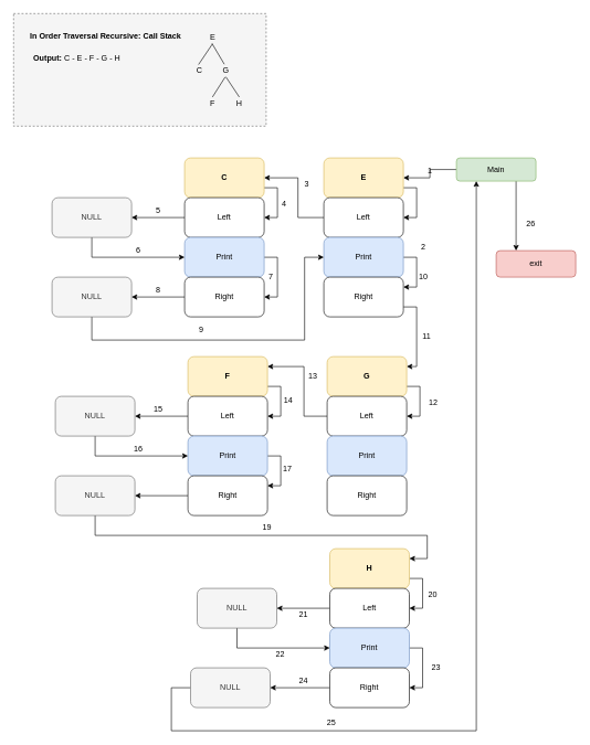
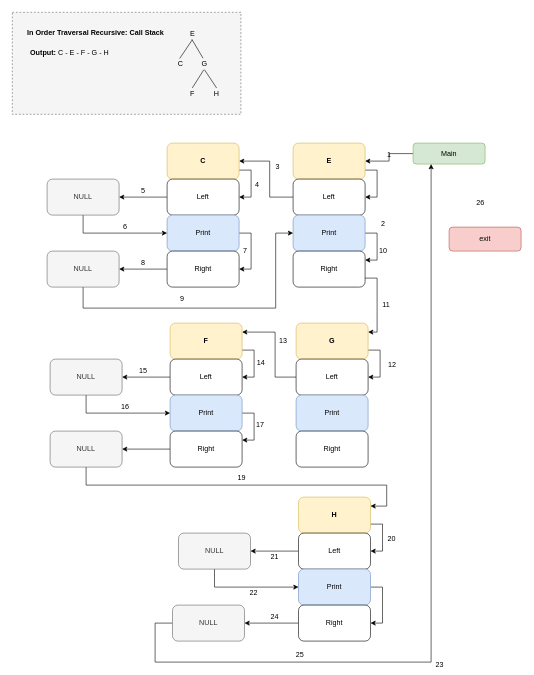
  <mxCell id="0" />
  <mxCell id="1" parent="0" />
  <mxCell id="2" value="" style="rounded=0;whiteSpace=wrap;html=1;fontSize=18;align=left;fillColor=#f5f5f5;dashed=1;strokeColor=#666666;fontColor=#333333;" vertex="1" parent="1"><mxGeometry x="20" y="20" width="381" height="170" as="geometry" /></mxCell>
  <mxCell id="3" value="" style="edgeStyle=orthogonalEdgeStyle;rounded=0;orthogonalLoop=1;jettySize=auto;html=1;" edge="1" parent="1" source="5" target="7"><mxGeometry relative="1" as="geometry" /></mxCell>
- <mxCell id="4" style="edgeStyle=orthogonalEdgeStyle;rounded=0;orthogonalLoop=1;jettySize=auto;html=1;exitX=0.75;exitY=1;exitDx=0;exitDy=0;entryX=0.25;entryY=0;entryDx=0;entryDy=0;" edge="1" parent="1" source="5" target="81"><mxGeometry relative="1" as="geometry"><mxPoint x="777.667" y="368" as="targetPoint" /></mxGeometry></mxCell>
  <mxCell id="5" value="Main" style="rounded=1;whiteSpace=wrap;html=1;fillColor=#d5e8d4;strokeColor=#82b366;" vertex="1" parent="1"><mxGeometry x="688" y="238" width="120" height="35" as="geometry" /></mxCell>
  <mxCell id="6" style="edgeStyle=orthogonalEdgeStyle;rounded=0;orthogonalLoop=1;jettySize=auto;html=1;exitX=1;exitY=0.75;exitDx=0;exitDy=0;entryX=1;entryY=0.5;entryDx=0;entryDy=0;" edge="1" parent="1" source="7" target="9"><mxGeometry relative="1" as="geometry" /></mxCell>
  <mxCell id="7" value="E" style="rounded=1;whiteSpace=wrap;html=1;fontStyle=1;fillColor=#fff2cc;strokeColor=#d6b656;" vertex="1" parent="1"><mxGeometry x="488" y="238" width="120" height="60" as="geometry" /></mxCell>
  <mxCell id="8" style="edgeStyle=orthogonalEdgeStyle;rounded=0;orthogonalLoop=1;jettySize=auto;html=1;entryX=1;entryY=0.5;entryDx=0;entryDy=0;" edge="1" parent="1" source="9" target="15"><mxGeometry relative="1" as="geometry"><Array as="points"><mxPoint x="449" y="328" /><mxPoint x="449" y="268" /></Array></mxGeometry></mxCell>
  <mxCell id="9" value="Left" style="rounded=1;whiteSpace=wrap;html=1;" vertex="1" parent="1"><mxGeometry x="488" y="298" width="120" height="60" as="geometry" /></mxCell>
  <mxCell id="10" style="edgeStyle=orthogonalEdgeStyle;rounded=0;orthogonalLoop=1;jettySize=auto;html=1;entryX=1;entryY=0.25;entryDx=0;entryDy=0;exitX=1;exitY=0.5;exitDx=0;exitDy=0;" edge="1" parent="1" source="11" target="13"><mxGeometry relative="1" as="geometry" /></mxCell>
  <mxCell id="11" value="Print" style="rounded=1;whiteSpace=wrap;html=1;fillColor=#dae8fc;strokeColor=#6c8ebf;" vertex="1" parent="1"><mxGeometry x="488" y="358" width="120" height="60" as="geometry" /></mxCell>
  <mxCell id="12" style="edgeStyle=orthogonalEdgeStyle;rounded=0;orthogonalLoop=1;jettySize=auto;html=1;entryX=1;entryY=0.25;entryDx=0;entryDy=0;exitX=1;exitY=0.75;exitDx=0;exitDy=0;" edge="1" parent="1" source="13" target="28"><mxGeometry relative="1" as="geometry"><mxPoint x="488" y="578" as="targetPoint" /><Array as="points"><mxPoint x="628" y="463" /><mxPoint x="628" y="553" /></Array></mxGeometry></mxCell>
  <mxCell id="13" value="Right" style="rounded=1;whiteSpace=wrap;html=1;" vertex="1" parent="1"><mxGeometry x="488" y="418" width="120" height="60" as="geometry" /></mxCell>
  <mxCell id="14" style="edgeStyle=orthogonalEdgeStyle;rounded=0;orthogonalLoop=1;jettySize=auto;html=1;exitX=1;exitY=0.75;exitDx=0;exitDy=0;entryX=1;entryY=0.5;entryDx=0;entryDy=0;" edge="1" parent="1" source="15" target="17"><mxGeometry relative="1" as="geometry" /></mxCell>
  <mxCell id="15" value="C" style="rounded=1;whiteSpace=wrap;html=1;fontStyle=1;fillColor=#fff2cc;strokeColor=#d6b656;" vertex="1" parent="1"><mxGeometry x="278" y="238" width="120" height="60" as="geometry" /></mxCell>
  <mxCell id="16" value="" style="edgeStyle=orthogonalEdgeStyle;rounded=0;orthogonalLoop=1;jettySize=auto;html=1;" edge="1" parent="1" source="17" target="24"><mxGeometry relative="1" as="geometry" /></mxCell>
  <mxCell id="17" value="Left" style="rounded=1;whiteSpace=wrap;html=1;" vertex="1" parent="1"><mxGeometry x="278" y="298" width="120" height="60" as="geometry" /></mxCell>
  <mxCell id="18" style="edgeStyle=orthogonalEdgeStyle;rounded=0;orthogonalLoop=1;jettySize=auto;html=1;entryX=1;entryY=0.5;entryDx=0;entryDy=0;exitX=1;exitY=0.5;exitDx=0;exitDy=0;" edge="1" parent="1" source="19" target="21"><mxGeometry relative="1" as="geometry" /></mxCell>
  <mxCell id="19" value="Print" style="rounded=1;whiteSpace=wrap;html=1;fillColor=#dae8fc;strokeColor=#6c8ebf;" vertex="1" parent="1"><mxGeometry x="278" y="358" width="120" height="60" as="geometry" /></mxCell>
  <mxCell id="20" value="" style="edgeStyle=orthogonalEdgeStyle;rounded=0;orthogonalLoop=1;jettySize=auto;html=1;" edge="1" parent="1" source="21" target="26"><mxGeometry relative="1" as="geometry" /></mxCell>
  <mxCell id="21" value="Right" style="rounded=1;whiteSpace=wrap;html=1;" vertex="1" parent="1"><mxGeometry x="278" y="418" width="120" height="60" as="geometry" /></mxCell>
  <mxCell id="22" value="&lt;font style=&quot;font-size: 12px&quot;&gt;In Order Traversal Recursive: Call Stack&lt;/font&gt;" style="text;html=1;align=left;verticalAlign=middle;resizable=0;points=[];autosize=1;strokeColor=none;fontStyle=1;fontSize=18;" vertex="1" parent="1"><mxGeometry x="43" y="39" width="238" height="28" as="geometry" /></mxCell>
  <mxCell id="23" style="edgeStyle=orthogonalEdgeStyle;rounded=0;orthogonalLoop=1;jettySize=auto;html=1;entryX=0;entryY=0.5;entryDx=0;entryDy=0;exitX=0.5;exitY=1;exitDx=0;exitDy=0;" edge="1" parent="1" source="24" target="19"><mxGeometry relative="1" as="geometry" /></mxCell>
  <mxCell id="24" value="NULL" style="rounded=1;whiteSpace=wrap;html=1;fillColor=#f5f5f5;strokeColor=#666666;fontColor=#333333;" vertex="1" parent="1"><mxGeometry x="78" y="298" width="120" height="60" as="geometry" /></mxCell>
  <mxCell id="25" style="edgeStyle=orthogonalEdgeStyle;rounded=0;orthogonalLoop=1;jettySize=auto;html=1;entryX=0;entryY=0.5;entryDx=0;entryDy=0;exitX=0.5;exitY=1;exitDx=0;exitDy=0;" edge="1" parent="1" source="26" target="11"><mxGeometry relative="1" as="geometry"><Array as="points"><mxPoint x="138" y="513" /><mxPoint x="459" y="513" /><mxPoint x="459" y="388" /></Array></mxGeometry></mxCell>
  <mxCell id="26" value="NULL" style="rounded=1;whiteSpace=wrap;html=1;fillColor=#f5f5f5;strokeColor=#666666;fontColor=#333333;" vertex="1" parent="1"><mxGeometry x="78" y="418" width="120" height="60" as="geometry" /></mxCell>
  <mxCell id="27" style="edgeStyle=orthogonalEdgeStyle;rounded=0;orthogonalLoop=1;jettySize=auto;html=1;exitX=1;exitY=0.75;exitDx=0;exitDy=0;entryX=1;entryY=0.5;entryDx=0;entryDy=0;" edge="1" parent="1" source="28" target="30"><mxGeometry relative="1" as="geometry" /></mxCell>
  <mxCell id="28" value="G" style="rounded=1;whiteSpace=wrap;html=1;fontStyle=1;fillColor=#fff2cc;strokeColor=#d6b656;" vertex="1" parent="1"><mxGeometry x="493" y="538" width="120" height="60" as="geometry" /></mxCell>
  <mxCell id="29" style="edgeStyle=orthogonalEdgeStyle;rounded=0;orthogonalLoop=1;jettySize=auto;html=1;entryX=1;entryY=0.25;entryDx=0;entryDy=0;" edge="1" parent="1" source="30" target="44"><mxGeometry relative="1" as="geometry"><Array as="points"><mxPoint x="458" y="628" /><mxPoint x="458" y="553" /></Array></mxGeometry></mxCell>
  <mxCell id="30" value="Left" style="rounded=1;whiteSpace=wrap;html=1;" vertex="1" parent="1"><mxGeometry x="493" y="598" width="120" height="60" as="geometry" /></mxCell>
  <mxCell id="31" value="Print" style="rounded=1;whiteSpace=wrap;html=1;fillColor=#dae8fc;strokeColor=#6c8ebf;" vertex="1" parent="1"><mxGeometry x="493" y="658" width="120" height="60" as="geometry" /></mxCell>
  <mxCell id="32" value="Right" style="rounded=1;whiteSpace=wrap;html=1;" vertex="1" parent="1"><mxGeometry x="493" y="718" width="120" height="60" as="geometry" /></mxCell>
  <mxCell id="33" value="1" style="text;html=1;align=center;verticalAlign=middle;resizable=0;points=[];autosize=1;strokeColor=none;" vertex="1" parent="1"><mxGeometry x="638" y="248" width="20" height="20" as="geometry" /></mxCell>
  <mxCell id="34" value="2" style="text;html=1;align=center;verticalAlign=middle;resizable=0;points=[];autosize=1;strokeColor=none;" vertex="1" parent="1"><mxGeometry x="628" y="363" width="20" height="20" as="geometry" /></mxCell>
  <mxCell id="35" value="3" style="text;html=1;align=center;verticalAlign=middle;resizable=0;points=[];autosize=1;strokeColor=none;" vertex="1" parent="1"><mxGeometry x="452" y="268" width="20" height="20" as="geometry" /></mxCell>
  <mxCell id="36" value="4" style="text;html=1;align=center;verticalAlign=middle;resizable=0;points=[];autosize=1;strokeColor=none;" vertex="1" parent="1"><mxGeometry x="418" y="298" width="20" height="20" as="geometry" /></mxCell>
  <mxCell id="37" value="5" style="text;html=1;align=center;verticalAlign=middle;resizable=0;points=[];autosize=1;strokeColor=none;" vertex="1" parent="1"><mxGeometry x="228" y="308" width="20" height="20" as="geometry" /></mxCell>
  <mxCell id="38" value="6" style="text;html=1;align=center;verticalAlign=middle;resizable=0;points=[];autosize=1;strokeColor=none;" vertex="1" parent="1"><mxGeometry x="198" y="368" width="20" height="20" as="geometry" /></mxCell>
  <mxCell id="39" value="7" style="text;html=1;align=center;verticalAlign=middle;resizable=0;points=[];autosize=1;strokeColor=none;" vertex="1" parent="1"><mxGeometry x="398" y="408" width="20" height="20" as="geometry" /></mxCell>
  <mxCell id="40" value="8" style="text;html=1;align=center;verticalAlign=middle;resizable=0;points=[];autosize=1;strokeColor=none;" vertex="1" parent="1"><mxGeometry x="228" y="428" width="20" height="20" as="geometry" /></mxCell>
  <mxCell id="41" value="9" style="text;html=1;align=center;verticalAlign=middle;resizable=0;points=[];autosize=1;strokeColor=none;" vertex="1" parent="1"><mxGeometry x="293" y="488" width="20" height="20" as="geometry" /></mxCell>
  <mxCell id="42" value="10" style="text;html=1;align=center;verticalAlign=middle;resizable=0;points=[];autosize=1;strokeColor=none;" vertex="1" parent="1"><mxGeometry x="623" y="408" width="30" height="20" as="geometry" /></mxCell>
  <mxCell id="43" style="edgeStyle=orthogonalEdgeStyle;rounded=0;orthogonalLoop=1;jettySize=auto;html=1;exitX=1;exitY=0.75;exitDx=0;exitDy=0;entryX=1;entryY=0.5;entryDx=0;entryDy=0;" edge="1" source="44" target="46" parent="1"><mxGeometry relative="1" as="geometry" /></mxCell>
  <mxCell id="44" value="F" style="rounded=1;whiteSpace=wrap;html=1;fontStyle=1;fillColor=#fff2cc;strokeColor=#d6b656;" vertex="1" parent="1"><mxGeometry x="283" y="538" width="120" height="60" as="geometry" /></mxCell>
  <mxCell id="45" value="" style="edgeStyle=orthogonalEdgeStyle;rounded=0;orthogonalLoop=1;jettySize=auto;html=1;" edge="1" parent="1" source="46" target="56"><mxGeometry relative="1" as="geometry" /></mxCell>
  <mxCell id="46" value="Left" style="rounded=1;whiteSpace=wrap;html=1;" vertex="1" parent="1"><mxGeometry x="283" y="598" width="120" height="60" as="geometry" /></mxCell>
  <mxCell id="47" style="edgeStyle=orthogonalEdgeStyle;rounded=0;orthogonalLoop=1;jettySize=auto;html=1;entryX=1;entryY=0.25;entryDx=0;entryDy=0;exitX=1;exitY=0.5;exitDx=0;exitDy=0;" edge="1" parent="1" source="48" target="51"><mxGeometry relative="1" as="geometry" /></mxCell>
  <mxCell id="48" value="Print" style="rounded=1;whiteSpace=wrap;html=1;fillColor=#dae8fc;strokeColor=#6c8ebf;" vertex="1" parent="1"><mxGeometry x="283" y="658" width="120" height="60" as="geometry" /></mxCell>
  <mxCell id="49" value="" style="edgeStyle=orthogonalEdgeStyle;rounded=0;orthogonalLoop=1;jettySize=auto;html=1;" edge="1" parent="1" source="51" target="60"><mxGeometry relative="1" as="geometry" /></mxCell>
  <mxCell id="50" style="edgeStyle=orthogonalEdgeStyle;rounded=0;orthogonalLoop=1;jettySize=auto;html=1;entryX=1;entryY=0.25;entryDx=0;entryDy=0;exitX=0.5;exitY=1;exitDx=0;exitDy=0;" edge="1" parent="1" source="60" target="62"><mxGeometry relative="1" as="geometry"><Array as="points"><mxPoint x="143" y="808" /><mxPoint x="644" y="808" /><mxPoint x="644" y="843" /></Array></mxGeometry></mxCell>
  <mxCell id="51" value="Right" style="rounded=1;whiteSpace=wrap;html=1;" vertex="1" parent="1"><mxGeometry x="283" y="718" width="120" height="60" as="geometry" /></mxCell>
  <mxCell id="52" value="12" style="text;html=1;align=center;verticalAlign=middle;resizable=0;points=[];autosize=1;strokeColor=none;" vertex="1" parent="1"><mxGeometry x="638" y="598" width="30" height="20" as="geometry" /></mxCell>
  <mxCell id="53" value="13" style="text;html=1;align=center;verticalAlign=middle;resizable=0;points=[];autosize=1;strokeColor=none;" vertex="1" parent="1"><mxGeometry x="456" y="558" width="30" height="20" as="geometry" /></mxCell>
  <mxCell id="54" value="14" style="text;html=1;align=center;verticalAlign=middle;resizable=0;points=[];autosize=1;strokeColor=none;" vertex="1" parent="1"><mxGeometry x="419" y="595" width="30" height="20" as="geometry" /></mxCell>
  <mxCell id="55" style="edgeStyle=orthogonalEdgeStyle;rounded=0;orthogonalLoop=1;jettySize=auto;html=1;entryX=0;entryY=0.5;entryDx=0;entryDy=0;exitX=0.5;exitY=1;exitDx=0;exitDy=0;" edge="1" parent="1" source="56" target="48"><mxGeometry relative="1" as="geometry" /></mxCell>
  <mxCell id="56" value="NULL" style="rounded=1;whiteSpace=wrap;html=1;fillColor=#f5f5f5;strokeColor=#666666;fontColor=#333333;" vertex="1" parent="1"><mxGeometry x="83" y="598" width="120" height="60" as="geometry" /></mxCell>
  <mxCell id="57" value="15" style="text;html=1;align=center;verticalAlign=middle;resizable=0;points=[];autosize=1;strokeColor=none;" vertex="1" parent="1"><mxGeometry x="223" y="608" width="30" height="20" as="geometry" /></mxCell>
  <mxCell id="58" value="16" style="text;html=1;align=center;verticalAlign=middle;resizable=0;points=[];autosize=1;strokeColor=none;" vertex="1" parent="1"><mxGeometry x="193" y="668" width="30" height="20" as="geometry" /></mxCell>
  <mxCell id="59" value="17" style="text;html=1;align=center;verticalAlign=middle;resizable=0;points=[];autosize=1;strokeColor=none;" vertex="1" parent="1"><mxGeometry x="418" y="698" width="30" height="20" as="geometry" /></mxCell>
  <mxCell id="60" value="NULL" style="rounded=1;whiteSpace=wrap;html=1;fillColor=#f5f5f5;strokeColor=#666666;fontColor=#333333;" vertex="1" parent="1"><mxGeometry x="83" y="718" width="120" height="60" as="geometry" /></mxCell>
  <mxCell id="61" style="edgeStyle=orthogonalEdgeStyle;rounded=0;orthogonalLoop=1;jettySize=auto;html=1;exitX=1;exitY=0.75;exitDx=0;exitDy=0;entryX=1;entryY=0.5;entryDx=0;entryDy=0;" edge="1" parent="1" source="62" target="64"><mxGeometry relative="1" as="geometry" /></mxCell>
  <mxCell id="62" value="H" style="rounded=1;whiteSpace=wrap;html=1;fontStyle=1;fillColor=#fff2cc;strokeColor=#d6b656;" vertex="1" parent="1"><mxGeometry x="497" y="828" width="120" height="60" as="geometry" /></mxCell>
  <mxCell id="63" value="" style="edgeStyle=orthogonalEdgeStyle;rounded=0;orthogonalLoop=1;jettySize=auto;html=1;" edge="1" parent="1" source="64" target="71"><mxGeometry relative="1" as="geometry" /></mxCell>
  <mxCell id="64" value="Left" style="rounded=1;whiteSpace=wrap;html=1;" vertex="1" parent="1"><mxGeometry x="497" y="888" width="120" height="60" as="geometry" /></mxCell>
  <mxCell id="65" style="edgeStyle=orthogonalEdgeStyle;rounded=0;orthogonalLoop=1;jettySize=auto;html=1;entryX=1;entryY=0.5;entryDx=0;entryDy=0;exitX=1;exitY=0.5;exitDx=0;exitDy=0;" edge="1" parent="1" source="66" target="68"><mxGeometry relative="1" as="geometry" /></mxCell>
  <mxCell id="66" value="Print" style="rounded=1;whiteSpace=wrap;html=1;fillColor=#dae8fc;strokeColor=#6c8ebf;" vertex="1" parent="1"><mxGeometry x="497" y="948" width="120" height="60" as="geometry" /></mxCell>
  <mxCell id="67" style="edgeStyle=orthogonalEdgeStyle;rounded=0;orthogonalLoop=1;jettySize=auto;html=1;entryX=1;entryY=0.5;entryDx=0;entryDy=0;" edge="1" parent="1" source="68" target="76"><mxGeometry relative="1" as="geometry" /></mxCell>
  <mxCell id="68" value="Right" style="rounded=1;whiteSpace=wrap;html=1;" vertex="1" parent="1"><mxGeometry x="497" y="1008" width="120" height="60" as="geometry" /></mxCell>
  <mxCell id="69" value="20" style="text;html=1;align=center;verticalAlign=middle;resizable=0;points=[];autosize=1;strokeColor=none;" vertex="1" parent="1"><mxGeometry x="637" y="888" width="30" height="20" as="geometry" /></mxCell>
  <mxCell id="70" style="edgeStyle=orthogonalEdgeStyle;rounded=0;orthogonalLoop=1;jettySize=auto;html=1;entryX=0;entryY=0.5;entryDx=0;entryDy=0;exitX=0.5;exitY=1;exitDx=0;exitDy=0;" edge="1" parent="1" source="71" target="66"><mxGeometry relative="1" as="geometry" /></mxCell>
  <mxCell id="71" value="NULL" style="rounded=1;whiteSpace=wrap;html=1;fillColor=#f5f5f5;strokeColor=#666666;fontColor=#333333;" vertex="1" parent="1"><mxGeometry x="297" y="888" width="120" height="60" as="geometry" /></mxCell>
  <mxCell id="72" value="21" style="text;html=1;align=center;verticalAlign=middle;resizable=0;points=[];autosize=1;strokeColor=none;" vertex="1" parent="1"><mxGeometry x="442" y="918" width="30" height="20" as="geometry" /></mxCell>
  <mxCell id="73" value="22" style="text;html=1;align=center;verticalAlign=middle;resizable=0;points=[];autosize=1;strokeColor=none;" vertex="1" parent="1"><mxGeometry x="407" y="978" width="30" height="20" as="geometry" /></mxCell>
- <mxCell id="74" value="23" style="text;html=1;align=center;verticalAlign=middle;resizable=0;points=[];autosize=1;strokeColor=none;" vertex="1" parent="1"><mxGeometry x="642" y="998" width="30" height="20" as="geometry" /></mxCell>
+ <mxCell id="74" value="23" style="text;html=1;align=center;verticalAlign=middle;resizable=0;points=[];autosize=1;strokeColor=none;" vertex="1" parent="1"><mxGeometry x="717" y="1098" width="30" height="20" as="geometry" /></mxCell>
  <mxCell id="75" style="edgeStyle=orthogonalEdgeStyle;rounded=0;orthogonalLoop=1;jettySize=auto;html=1;entryX=0.25;entryY=1;entryDx=0;entryDy=0;" edge="1" parent="1" source="76" target="5"><mxGeometry relative="1" as="geometry"><Array as="points"><mxPoint x="258" y="1038" /><mxPoint x="258" y="1103" /><mxPoint x="718" y="1103" /></Array></mxGeometry></mxCell>
  <mxCell id="76" value="NULL" style="rounded=1;whiteSpace=wrap;html=1;fillColor=#f5f5f5;strokeColor=#666666;fontColor=#333333;" vertex="1" parent="1"><mxGeometry x="287" y="1008" width="120" height="60" as="geometry" /></mxCell>
  <mxCell id="77" value="24" style="text;html=1;align=center;verticalAlign=middle;resizable=0;points=[];autosize=1;strokeColor=none;" vertex="1" parent="1"><mxGeometry x="442" y="1018" width="30" height="20" as="geometry" /></mxCell>
  <mxCell id="78" value="25" style="text;html=1;align=center;verticalAlign=middle;resizable=0;points=[];autosize=1;strokeColor=none;" vertex="1" parent="1"><mxGeometry x="484" y="1081" width="30" height="20" as="geometry" /></mxCell>
  <mxCell id="79" value="11" style="text;html=1;align=center;verticalAlign=middle;resizable=0;points=[];autosize=1;strokeColor=none;" vertex="1" parent="1"><mxGeometry x="628" y="498" width="30" height="20" as="geometry" /></mxCell>
  <mxCell id="80" value="19" style="text;html=1;align=center;verticalAlign=middle;resizable=0;points=[];autosize=1;strokeColor=none;" vertex="1" parent="1"><mxGeometry x="387" y="786" width="30" height="20" as="geometry" /></mxCell>
  <mxCell id="81" value="exit" style="rounded=1;whiteSpace=wrap;html=1;fillColor=#f8cecc;strokeColor=#b85450;" vertex="1" parent="1"><mxGeometry x="748" y="378" width="120" height="40" as="geometry" /></mxCell>
  <mxCell id="82" value="26" style="text;html=1;align=center;verticalAlign=middle;resizable=0;points=[];autosize=1;strokeColor=none;fontSize=12;" vertex="1" parent="1"><mxGeometry x="788" y="329" width="23" height="18" as="geometry" /></mxCell>
  <mxCell id="83" value="&lt;font style=&quot;font-size: 12px&quot;&gt;&lt;b&gt;Output:&lt;/b&gt; C - E - F - G - H&amp;nbsp;&lt;/font&gt;" style="text;html=1;align=left;verticalAlign=middle;resizable=0;points=[];autosize=1;strokeColor=none;fontSize=18;" vertex="1" parent="1"><mxGeometry x="48" y="72" width="145" height="28" as="geometry" /></mxCell>
  <mxCell id="84" value="" style="group" vertex="1" connectable="0" parent="1"><mxGeometry x="290" y="46" width="80" height="120" as="geometry" /></mxCell>
  <mxCell id="85" value="E" style="text;html=1;align=center;verticalAlign=middle;resizable=0;points=[];autosize=1;strokeColor=none;" vertex="1" parent="84"><mxGeometry x="20" width="20" height="20" as="geometry" /></mxCell>
  <mxCell id="86" value="C" style="text;html=1;align=center;verticalAlign=middle;resizable=0;points=[];autosize=1;strokeColor=none;" vertex="1" parent="84"><mxGeometry y="50" width="20" height="20" as="geometry" /></mxCell>
  <mxCell id="87" value="H" style="text;html=1;align=center;verticalAlign=middle;resizable=0;points=[];autosize=1;strokeColor=none;" vertex="1" parent="84"><mxGeometry x="60" y="100" width="20" height="20" as="geometry" /></mxCell>
  <mxCell id="88" value="G" style="text;html=1;align=center;verticalAlign=middle;resizable=0;points=[];autosize=1;strokeColor=none;" vertex="1" parent="84"><mxGeometry x="40" y="50" width="20" height="20" as="geometry" /></mxCell>
  <mxCell id="89" value="F" style="text;html=1;align=center;verticalAlign=middle;resizable=0;points=[];autosize=1;strokeColor=none;" vertex="1" parent="84"><mxGeometry x="20" y="100" width="20" height="20" as="geometry" /></mxCell>
  <mxCell id="90" value="" style="endArrow=none;html=1;entryX=0.5;entryY=0.991;entryDx=0;entryDy=0;entryPerimeter=0;" edge="1" parent="84" target="85"><mxGeometry width="50" height="50" relative="1" as="geometry"><mxPoint x="9" y="51" as="sourcePoint" /><mxPoint x="30" y="20" as="targetPoint" /></mxGeometry></mxCell>
  <mxCell id="91" value="" style="endArrow=none;html=1;entryX=0.395;entryY=0.026;entryDx=0;entryDy=0;entryPerimeter=0;exitX=0.465;exitY=0.956;exitDx=0;exitDy=0;exitPerimeter=0;" edge="1" parent="84" source="85" target="88"><mxGeometry width="50" height="50" relative="1" as="geometry"><mxPoint x="48" y="20" as="sourcePoint" /><mxPoint x="50" y="50" as="targetPoint" /></mxGeometry></mxCell>
  <mxCell id="92" value="" style="endArrow=none;html=1;exitX=0.547;exitY=0.002;exitDx=0;exitDy=0;exitPerimeter=0;" edge="1" parent="84"><mxGeometry width="50" height="50" relative="1" as="geometry"><mxPoint x="30" y="100.04" as="sourcePoint" /><mxPoint x="49.06" y="70" as="targetPoint" /></mxGeometry></mxCell>
  <mxCell id="93" value="" style="endArrow=none;html=1;exitX=0.512;exitY=0.979;exitDx=0;exitDy=0;exitPerimeter=0;entryX=0.523;entryY=0.002;entryDx=0;entryDy=0;entryPerimeter=0;" edge="1" parent="84" source="88" target="87"><mxGeometry width="50" height="50" relative="1" as="geometry"><mxPoint x="60" y="69.48" as="sourcePoint" /><mxPoint x="77.9" y="100" as="targetPoint" /></mxGeometry></mxCell>
